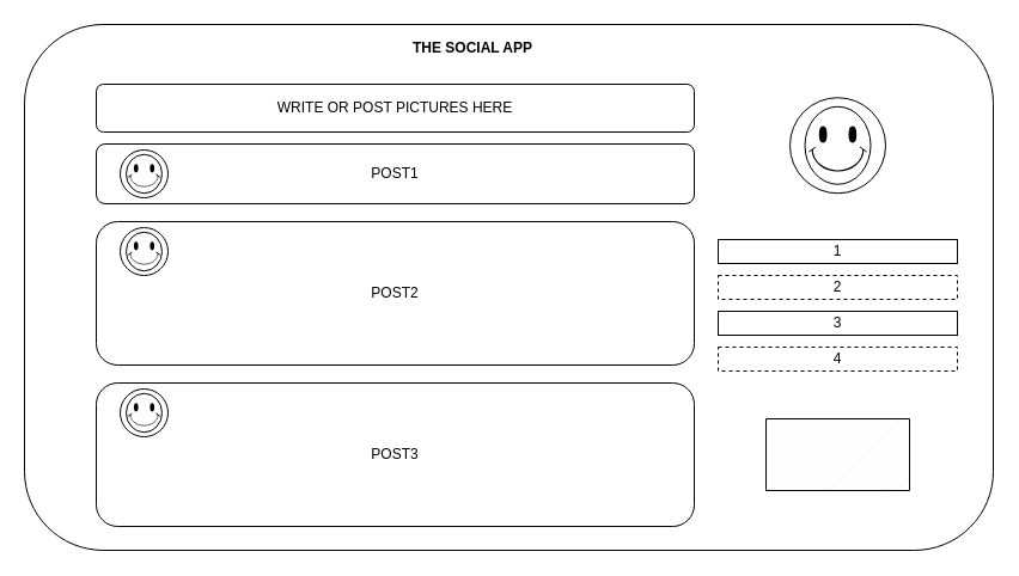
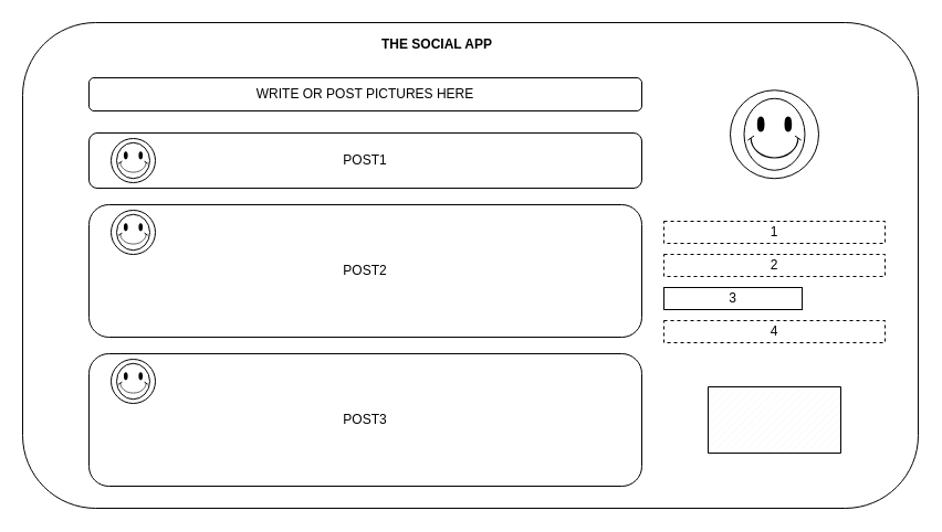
  <mxCell id="0" />
  <mxCell id="1" parent="0" />
  <mxCell id="2" value="" style="rounded=1;whiteSpace=wrap;html=1;" vertex="1" parent="1"><mxGeometry x="20" y="20" width="810" height="440" as="geometry" /></mxCell>
  <mxCell id="3" value="" style="ellipse;whiteSpace=wrap;html=1;aspect=fixed;" vertex="1" parent="1"><mxGeometry x="660" y="81.25" width="80" height="80" as="geometry" /></mxCell>
- <mxCell id="4" value="3" style="rounded=0;whiteSpace=wrap;html=1;" vertex="1" parent="1"><mxGeometry x="600" y="260" width="200" height="20" as="geometry" /></mxCell>
+ <mxCell id="4" value="3" style="rounded=0;whiteSpace=wrap;html=1;" vertex="1" parent="1"><mxGeometry x="600" y="260" width="125" height="20" as="geometry" /></mxCell>
  <mxCell id="5" value="2" style="rounded=0;whiteSpace=wrap;html=1;dashed=1;" vertex="1" parent="1"><mxGeometry x="600" y="230" width="200" height="20" as="geometry" /></mxCell>
- <mxCell id="6" value="1" style="rounded=0;whiteSpace=wrap;html=1;" vertex="1" parent="1"><mxGeometry x="600" y="200" width="200" height="20" as="geometry" /></mxCell>
+ <mxCell id="6" value="1" style="rounded=0;whiteSpace=wrap;html=1;dashed=1;" vertex="1" parent="1"><mxGeometry x="600" y="200" width="200" height="20" as="geometry" /></mxCell>
  <mxCell id="7" value="4" style="rounded=0;whiteSpace=wrap;html=1;dashed=1;" vertex="1" parent="1"><mxGeometry x="600" y="290" width="200" height="20" as="geometry" /></mxCell>
- <mxCell id="8" value="&lt;div align=&quot;left&quot;&gt;WRITE OR POST PICTURES HERE&lt;br&gt;&lt;/div&gt;" style="rounded=1;whiteSpace=wrap;html=1;" vertex="1" parent="1"><mxGeometry x="80" y="70" width="500" height="40" as="geometry" /></mxCell>
+ <mxCell id="8" value="&lt;div align=&quot;left&quot;&gt;WRITE OR POST PICTURES HERE&lt;br&gt;&lt;/div&gt;" style="rounded=1;whiteSpace=wrap;html=1;" vertex="1" parent="1"><mxGeometry x="80" y="70" width="500" height="30" as="geometry" /></mxCell>
  <mxCell id="9" value="POST1" style="rounded=1;whiteSpace=wrap;html=1;" vertex="1" parent="1"><mxGeometry x="80" y="120" width="500" height="50" as="geometry" /></mxCell>
  <mxCell id="10" value="" style="ellipse;whiteSpace=wrap;html=1;aspect=fixed;" vertex="1" parent="1"><mxGeometry x="100" y="125" width="40" height="40" as="geometry" /></mxCell>
  <mxCell id="11" value="POST2" style="rounded=1;whiteSpace=wrap;html=1;" vertex="1" parent="1"><mxGeometry x="80" y="185" width="500" height="120" as="geometry" /></mxCell>
  <mxCell id="12" value="" style="ellipse;whiteSpace=wrap;html=1;aspect=fixed;" vertex="1" parent="1"><mxGeometry x="100" y="190" width="40" height="40" as="geometry" /></mxCell>
  <mxCell id="13" value="POST3" style="rounded=1;whiteSpace=wrap;html=1;" vertex="1" parent="1"><mxGeometry x="80" y="320" width="500" height="120" as="geometry" /></mxCell>
  <mxCell id="14" value="" style="ellipse;whiteSpace=wrap;html=1;aspect=fixed;" vertex="1" parent="1"><mxGeometry x="100" y="325" width="40" height="40" as="geometry" /></mxCell>
  <mxCell id="15" value="&lt;b&gt;THE SOCIAL APP&lt;br&gt;&lt;/b&gt;" style="text;html=1;strokeColor=none;fillColor=none;align=center;verticalAlign=middle;whiteSpace=wrap;rounded=0;" vertex="1" parent="1"><mxGeometry x="170" y="20" width="450" height="40" as="geometry" /></mxCell>
  <mxCell id="16" value="" style="verticalLabelPosition=bottom;verticalAlign=top;html=1;shape=mxgraph.basic.smiley" vertex="1" parent="1"><mxGeometry x="672.5" y="88.75" width="55" height="65" as="geometry" /></mxCell>
  <mxCell id="17" value="" style="verticalLabelPosition=bottom;verticalAlign=top;html=1;shape=mxgraph.basic.smiley" vertex="1" parent="1"><mxGeometry x="105" y="193.75" width="30" height="32.5" as="geometry" /></mxCell>
  <mxCell id="18" value="" style="verticalLabelPosition=bottom;verticalAlign=top;html=1;shape=mxgraph.basic.smiley" vertex="1" parent="1"><mxGeometry x="105" y="128.75" width="30" height="32.5" as="geometry" /></mxCell>
  <mxCell id="19" value="" style="verticalLabelPosition=bottom;verticalAlign=top;html=1;shape=mxgraph.basic.smiley" vertex="1" parent="1"><mxGeometry x="105" y="328.75" width="30" height="32.5" as="geometry" /></mxCell>
  <mxCell id="20" value="" style="verticalLabelPosition=bottom;verticalAlign=top;html=1;shape=mxgraph.basic.patternFillRect;fillStyle=diag;step=5;fillStrokeWidth=0.2;fillStrokeColor=#dddddd;" vertex="1" parent="1"><mxGeometry x="640" y="350" width="120" height="60" as="geometry" /></mxCell>
